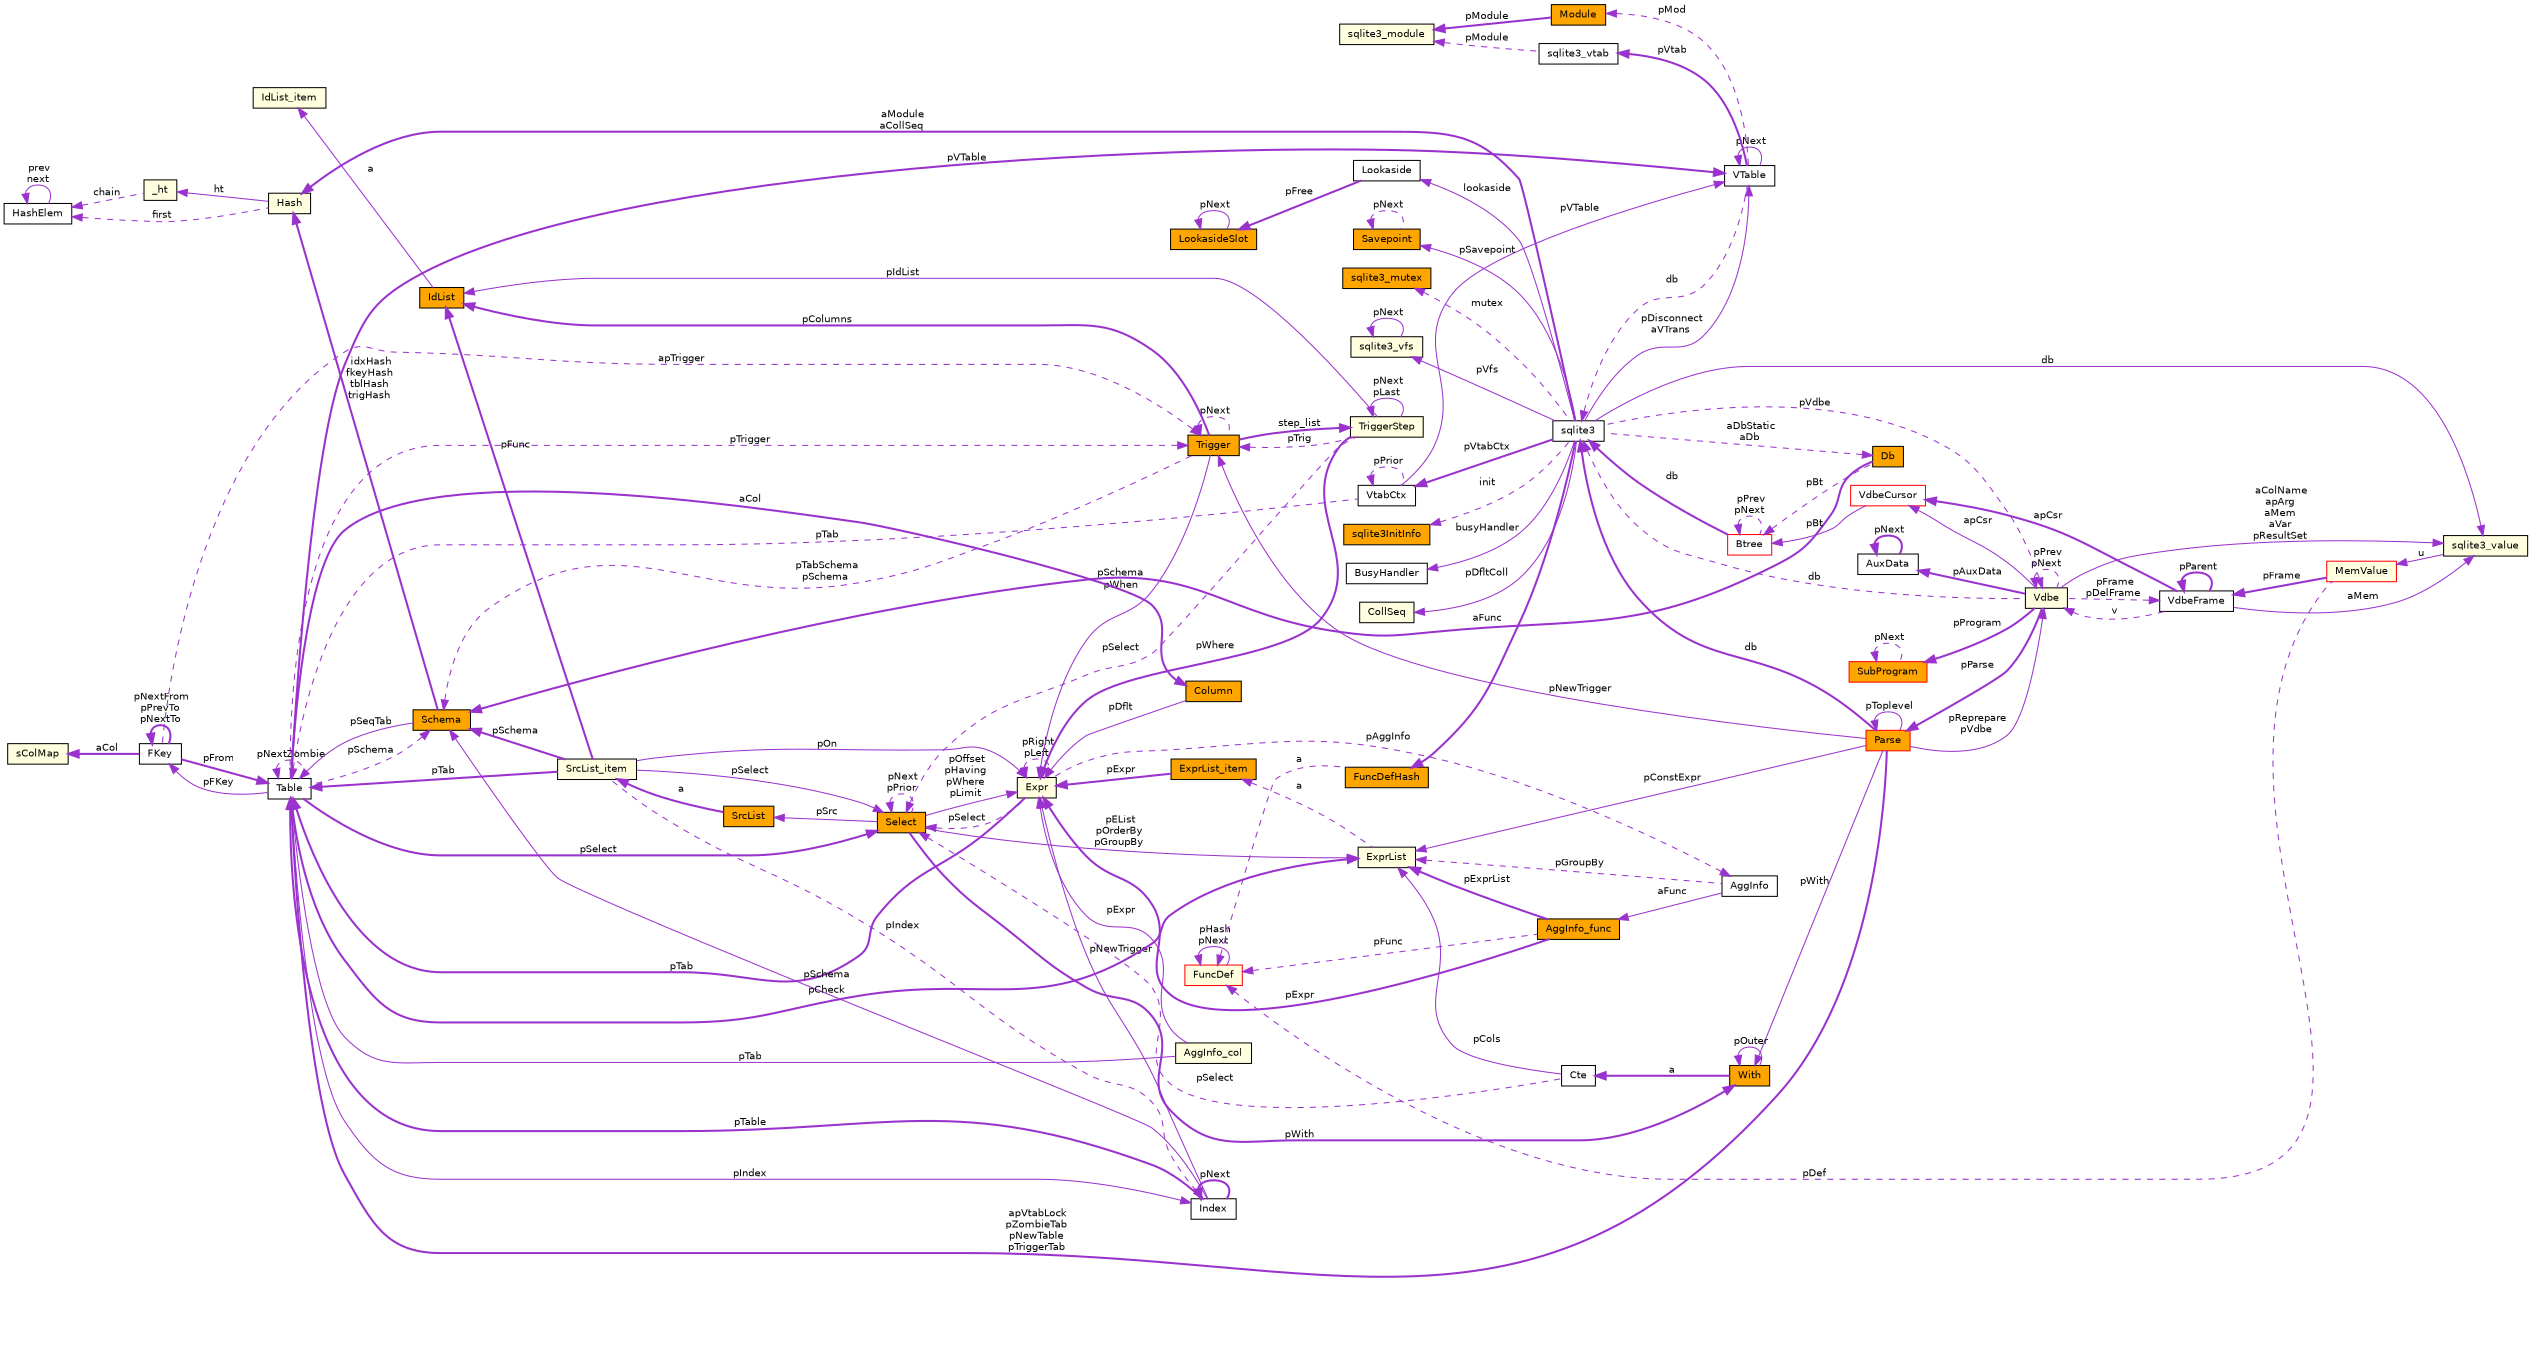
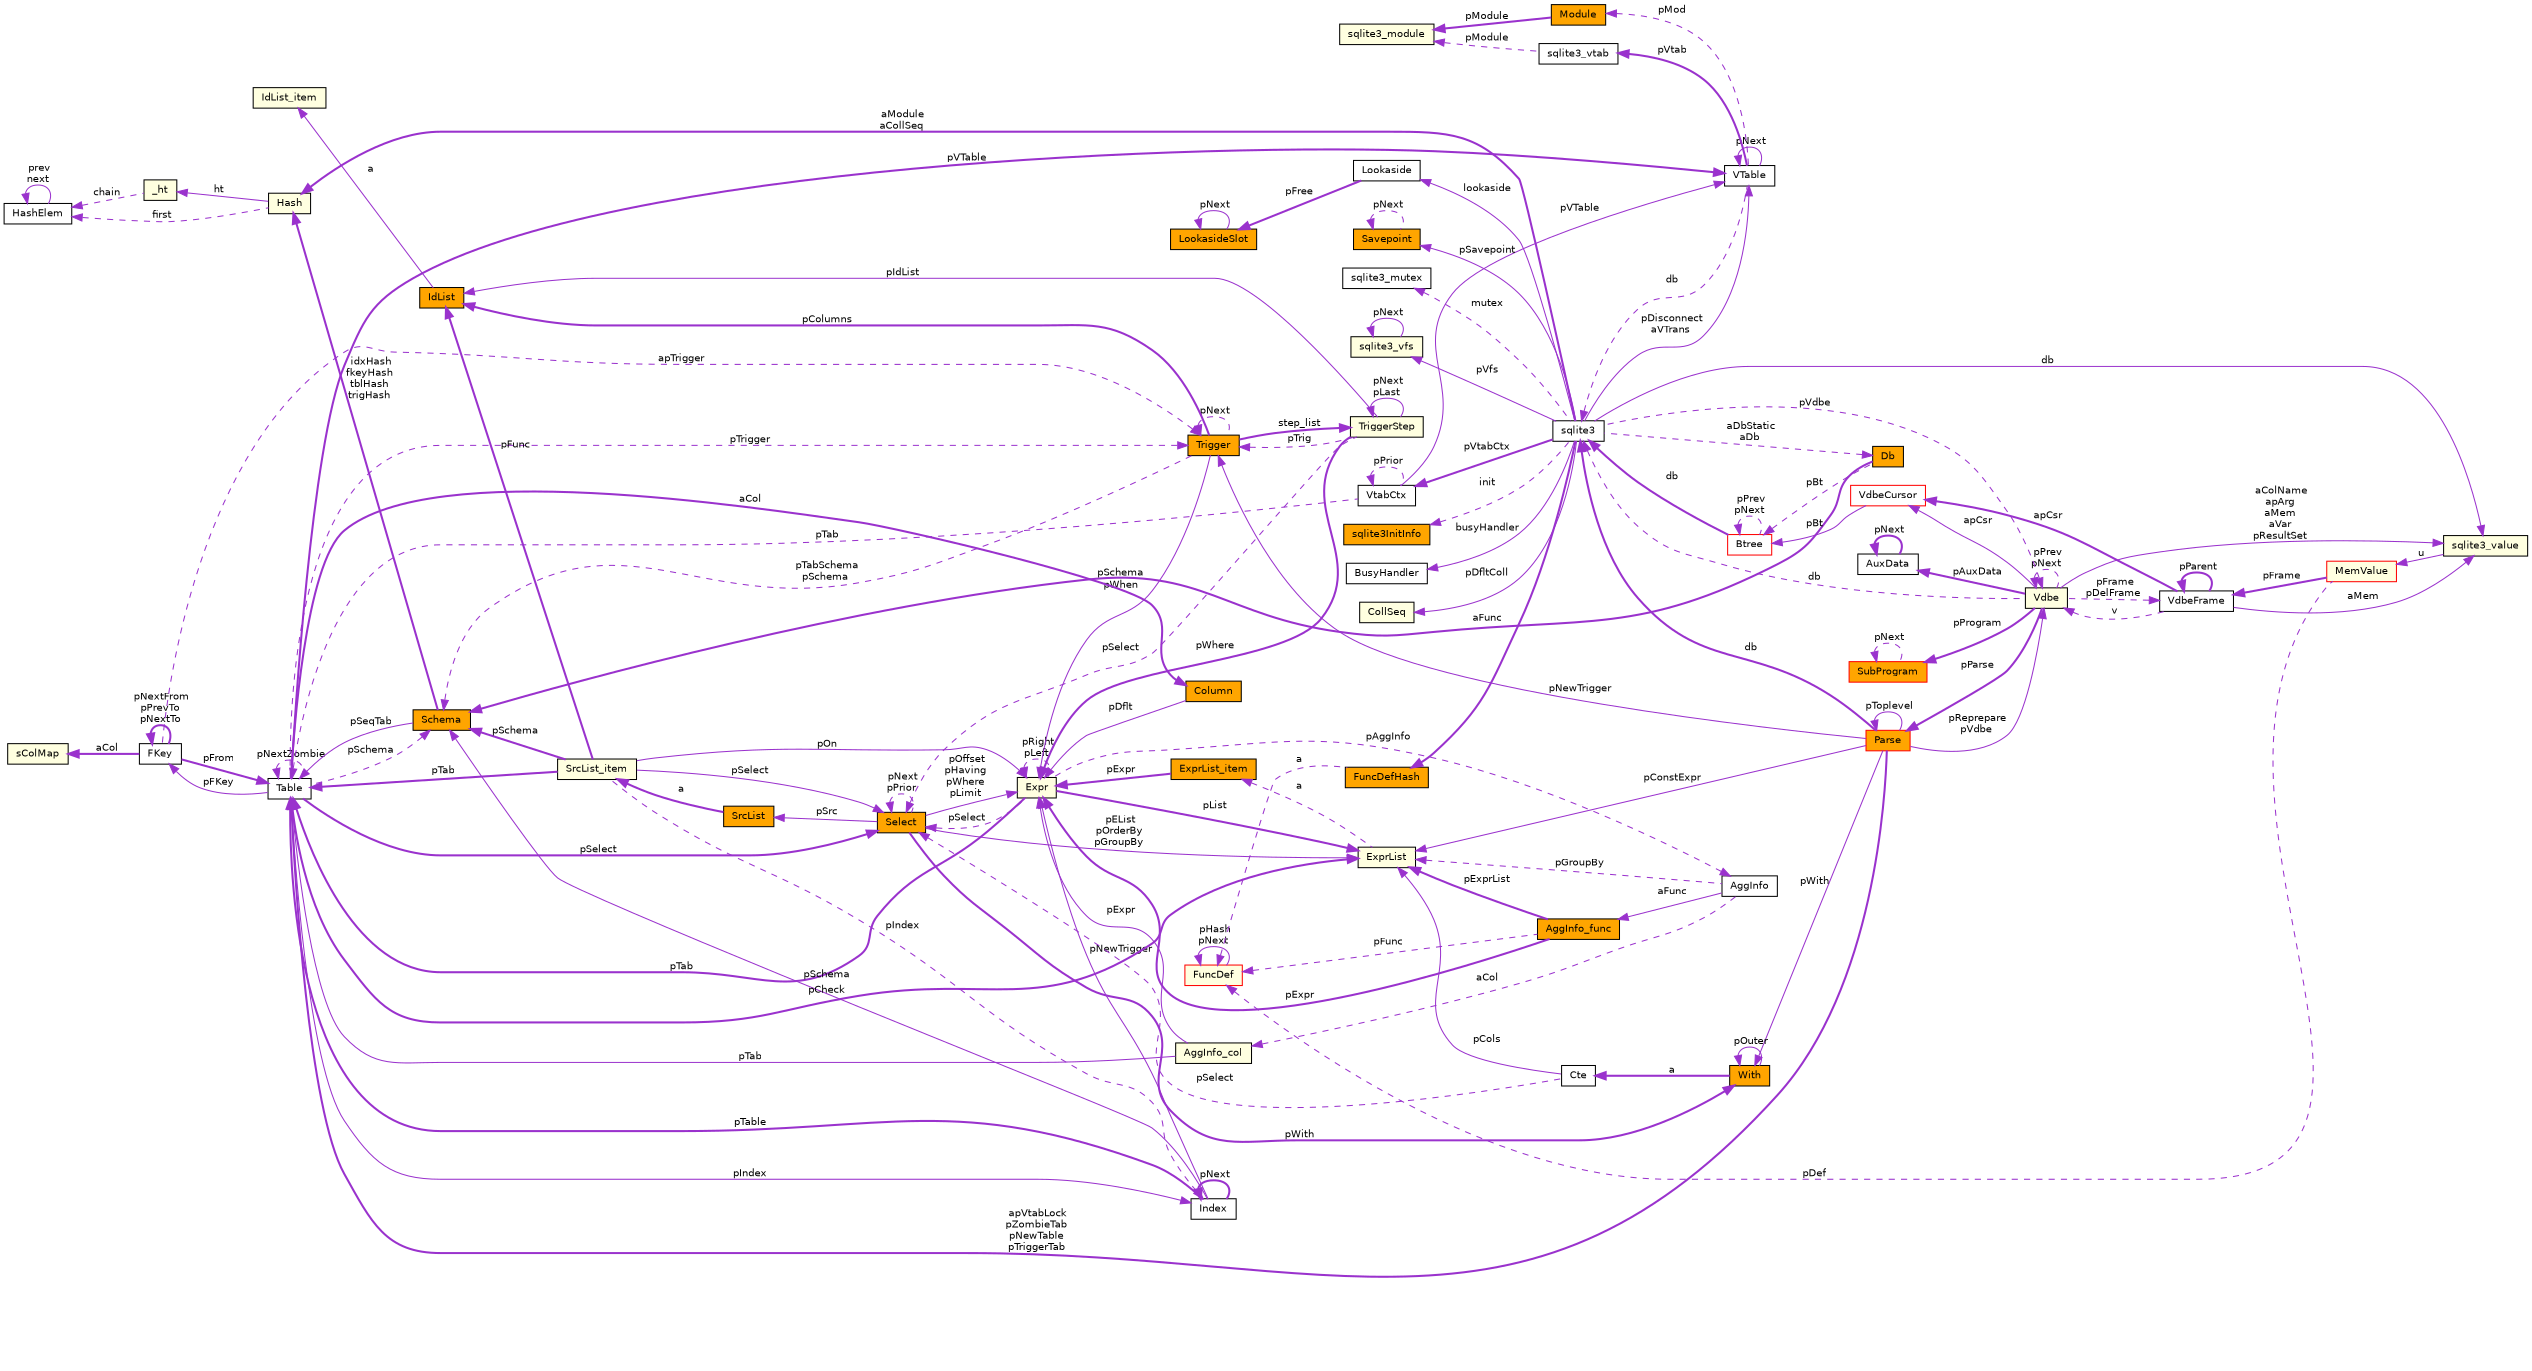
  digraph {
    rankdir=LR
    node [color=black fillcolor=white fontname=Helvetica fontsize=10 shape=record style=filled]
    edge [color=darkorchid3 dir=back fontname=Helvetica fontsize=10 labelfontname=Helvetica labelfontsize=10 style=solid]
    n1 [fontcolor=black height=0.2 label=FKey width=0.4]
    n2 [height=0.2 label=Table width=0.4]
    n3 [fillcolor=orange height=0.2 label=Schema width=0.4]
    n4 [fillcolor=lightyellow height=0.2 label=Expr width=0.4]
    n5 [fillcolor=lightyellow height=0.2 label=AggInfo_col width=0.4]
    n6 [fillcolor=lightyellow height=0.2 label=SrcList_item width=0.4]
    n7 [height=0.2 label=Index width=0.4]
    n8 [color=red fillcolor=orange height=0.2 label=Parse width=0.4]
    n9 [height=0.2 label=VtabCtx width=0.4]
    n10 [fillcolor=lightyellow height=0.2 label=sColMap width=0.4]
    n11 [fillcolor=orange height=0.2 label=Trigger width=0.4]
    n12 [fillcolor=orange height=0.2 label=Db width=0.4]
    n13 [fillcolor=orange height=0.2 label=Column width=0.4]
    n14 [fillcolor=orange height=0.2 label=AggInfo_func width=0.4]
    n15 [fillcolor=orange height=0.2 label=ExprList_item width=0.4]
    n16 [fillcolor=orange height=0.2 label=Select width=0.4]
    n17 [fillcolor=lightyellow height=0.2 label=TriggerStep width=0.4]
    n18 [height=0.2 label=AggInfo width=0.4]
    n19 [fillcolor=orange height=0.2 label=SrcList width=0.4]
    n20 [fillcolor=lightyellow height=0.2 label=Vdbe width=0.4]
    n21 [height=0.2 label=sqlite3 width=0.4]
    n22 [fillcolor=lightyellow height=0.2 label=Hash width=0.4]
    n23 [height=0.2 label=VTable width=0.4]
    n24 [color=red height=0.2 label=Btree width=0.4]
    n25 [fillcolor=lightyellow height=0.2 label=_ht width=0.4]
    n26 [height=0.2 label=HashElem width=0.4]
    n27 [fillcolor=lightyellow height=0.2 label=ExprList width=0.4]
    n28 [height=0.2 label=Cte width=0.4]
    n29 [color=red fillcolor=lightyellow height=0.2 label=FuncDef width=0.4]
    n30 [color=red fillcolor=lightyellow height=0.2 label=MemValue width=0.4]
    n31 [fillcolor=orange height=0.2 label=FuncDefHash width=0.4]
    n32 [fillcolor=lightyellow height=0.2 label=sqlite3_value width=0.4]
    n33 [fillcolor=orange height=0.2 label=With width=0.4]
    n34 [fillcolor=orange height=0.2 label=IdList width=0.4]
    n35 [fillcolor=lightyellow height=0.2 label=IdList_item width=0.4]
    n36 [height=0.2 label=VdbeFrame width=0.4]
    n37 [color=red height=0.2 label=VdbeCursor width=0.4]
    n38 [height=0.2 label=AuxData width=0.4]
    n39 [color=red fillcolor=orange height=0.2 label=SubProgram width=0.4]
    n40 [fillcolor=orange height=0.2 label=Savepoint width=0.4]
    n41 [height=0.2 label=Lookaside width=0.4]
    n42 [fillcolor=orange height=0.2 label=LookasideSlot width=0.4]
-   n43 [fillcolor=orange height=0.2 label=sqlite3_mutex width=0.4]
+   n43 [height=0.2 label=sqlite3_mutex width=0.4]
    n44 [fillcolor=lightyellow height=0.2 label=sqlite3_vfs width=0.4]
    n45 [fillcolor=orange height=0.2 label=sqlite3InitInfo width=0.4]
    n46 [height=0.2 label=BusyHandler width=0.4]
    n47 [fillcolor=lightyellow height=0.2 label=CollSeq width=0.4]
    n48 [fillcolor=orange height=0.2 label=Module width=0.4]
    n49 [fillcolor=lightyellow height=0.2 label=sqlite3_module width=0.4]
    n50 [height=0.2 label=sqlite3_vtab width=0.4]
    n1 -> n1 [label=" pNextFrom\npPrevTo\npNextTo" style=bold]
    n1 -> n2 [label=" pFKey"]
    n2 -> n1 [label=" pFrom" style=bold]
    n2 -> n2 [label=" pNextZombie" style=dashed]
    n2 -> n3 [label=" pSeqTab"]
    n2 -> n4 [label=" pTab" style=bold]
    n2 -> n5 [label=" pTab"]
    n2 -> n6 [label=" pTab" style=bold]
    n2 -> n7 [label=" pTable" style=bold]
    n2 -> n8 [label=" apVtabLock\npZombieTab\npNewTable\npTriggerTab" style=bold]
    n2 -> n9 [label=" pTab" style=dashed]
    n3 -> n2 [label=" pSchema" style=dashed]
    n3 -> n6 [label=" pSchema" style=bold]
    n3 -> n7 [label=" pSchema"]
    n3 -> n11 [label=" pTabSchema\npSchema" style=dashed]
    n3 -> n12 [label=" pSchema" style=bold]
    n4 -> n4 [label=" pRight\npLeft" style=dashed]
    n4 -> n5 [label=" pExpr"]
    n4 -> n6 [label=" pOn"]
    n4 -> n7 [label=" pNewTrigger"]
    n4 -> n11 [label=" pWhen"]
    n4 -> n13 [label=" pDflt"]
    n4 -> n14 [label=" pExpr" style=bold]
    n4 -> n15 [label=" pExpr" style=bold]
    n4 -> n16 [label=" pOffset\npHaving\npWhere\npLimit"]
    n4 -> n17 [label=" pWhere" style=bold]
+   n5 -> n18 [label=" aCol" style=dashed]
    n6 -> n19 [label=" a" style=bold]
    n7 -> n2 [label=" pIndex"]
    n7 -> n6 [label=" pIndex" style=dashed]
    n7 -> n7 [label=" pNext" style=bold]
    n8 -> n8 [label=" pToplevel"]
    n8 -> n20 [label=" pParse" style=bold]
    n9 -> n9 [label=" pPrior" style=dashed]
    n9 -> n21 [label=" pVtabCtx" style=bold]
    n10 -> n1 [label=" aCol" style=bold]
    n11 -> n1 [label=" apTrigger" style=dashed]
    n11 -> n2 [label=" pTrigger" style=dashed]
    n11 -> n8 [label=" pNewTrigger"]
    n11 -> n11 [label=" pNext" style=dashed]
    n11 -> n17 [label=" pTrig" style=dashed]
    n12 -> n21 [label=" aDbStatic\naDb" style=dashed]
    n13 -> n2 [label=" aCol" style=bold]
    n14 -> n18 [label=" aFunc"]
    n15 -> n27 [label=" a" style=dashed]
    n16 -> n2 [label=" pSelect" style=bold]
    n16 -> n4 [label=" pSelect" style=dashed]
    n16 -> n6 [label=" pSelect"]
    n16 -> n16 [label=" pNext\npPrior" style=dashed]
    n16 -> n17 [label=" pSelect" style=dashed]
    n16 -> n28 [label=" pSelect" style=dashed]
    n17 -> n11 [label=" step_list" style=bold]
    n17 -> n17 [label=" pNext\npLast"]
    n18 -> n4 [label=" pAggInfo" style=dashed]
    n19 -> n16 [label=" pSrc"]
    n20 -> n8 [label=" pReprepare\npVdbe"]
    n20 -> n20 [label=" pPrev\npNext" style=dashed]
    n20 -> n21 [label=" pVdbe" style=dashed]
    n20 -> n36 [label=" v" style=dashed]
    n21 -> n8 [label=" db" style=bold]
    n21 -> n20 [label=" db" style=dashed]
    n21 -> n23 [label=" db" style=dashed]
    n21 -> n24 [label=" db" style=bold]
    n22 -> n3 [label=" idxHash\nfkeyHash\ntblHash\ntrigHash" style=bold]
    n22 -> n21 [label=" aModule\naCollSeq" style=bold]
    n23 -> n2 [label=" pVTable" style=bold]
    n23 -> n9 [label=" pVTable"]
    n23 -> n21 [label=" pDisconnect\naVTrans"]
    n23 -> n23 [label=" pNext"]
    n24 -> n12 [label=" pBt" style=dashed]
    n24 -> n24 [label=" pPrev\npNext" style=dashed]
    n24 -> n37 [label=" pBt"]
    n25 -> n22 [label=" ht"]
    n26 -> n22 [label=" first" style=dashed]
    n26 -> n25 [label=" chain" style=dashed]
    n26 -> n26 [label=" prev\nnext"]
    n27 -> n2 [label=" pCheck" style=bold]
+   n27 -> n4 [label=" pList" style=bold]
    n27 -> n8 [label=" pConstExpr"]
    n27 -> n14 [label=" pExprList" style=bold]
    n27 -> n16 [label=" pEList\npOrderBy\npGroupBy"]
    n27 -> n18 [label=" pGroupBy" style=dashed]
    n27 -> n28 [label=" pCols"]
    n28 -> n33 [label=" a" style=bold]
    n29 -> n14 [label=" pFunc" style=dashed]
    n29 -> n29 [label=" pHash\npNext"]
    n29 -> n30 [label=" pDef" style=dashed]
    n29 -> n31 [label=" a" style=dashed]
    n30 -> n32 [label=" u"]
    n31 -> n21 [label=" aFunc" style=bold]
    n32 -> n20 [label=" aColName\napArg\naMem\naVar\npResultSet"]
    n32 -> n21 [label=" db"]
    n32 -> n36 [label=" aMem"]
    n33 -> n8 [label=" pWith"]
    n33 -> n16 [label=" pWith" style=bold]
    n33 -> n33 [label=" pOuter"]
    n34 -> n6 [label=" pFunc" style=bold]
    n34 -> n11 [label=" pColumns" style=bold]
    n34 -> n17 [label=" pIdList"]
    n35 -> n34 [label=" a"]
    n36 -> n20 [label=" pFrame\npDelFrame" style=dashed]
    n36 -> n30 [label=" pFrame" style=bold]
    n36 -> n36 [label=" pParent" style=bold]
    n37 -> n20 [label=" apCsr"]
    n37 -> n36 [label=" apCsr" style=bold]
    n38 -> n20 [label=" pAuxData" style=bold]
    n38 -> n38 [label=" pNext" style=bold]
    n39 -> n20 [label=" pProgram" style=bold]
    n39 -> n39 [label=" pNext" style=dashed]
    n40 -> n21 [label=" pSavepoint"]
    n40 -> n40 [label=" pNext" style=dashed]
    n41 -> n21 [label=" lookaside"]
    n42 -> n41 [label=" pFree" style=bold]
    n42 -> n42 [label=" pNext"]
    n43 -> n21 [label=" mutex" style=dashed]
    n44 -> n21 [label=" pVfs"]
    n44 -> n44 [label=" pNext"]
    n45 -> n21 [label=" init" style=dashed]
    n46 -> n21 [label=" busyHandler"]
    n47 -> n21 [label=" pDfltColl"]
    n48 -> n23 [label=" pMod" style=dashed]
    n49 -> n48 [label=" pModule" style=bold]
    n49 -> n50 [label=" pModule" style=dashed]
    n50 -> n23 [label=" pVtab" style=bold]
  }
